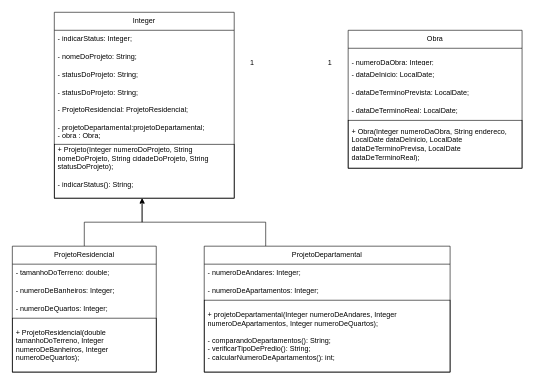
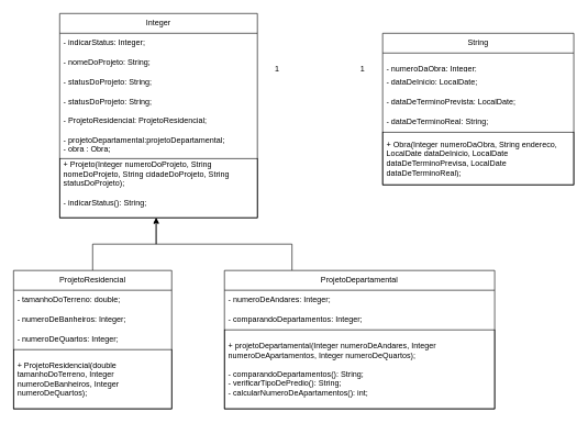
  <mxCell id="0" />
  <mxCell id="1" parent="0" />
  <mxCell id="2" value="Integer" style="swimlane;fontStyle=0;childLayout=stackLayout;horizontal=1;startSize=30;horizontalStack=0;resizeParent=1;resizeParentMax=0;resizeLast=0;collapsible=1;marginBottom=0;whiteSpace=wrap;html=1;" parent="1" vertex="1"><mxGeometry x="90" y="20" width="300" height="310" as="geometry" /></mxCell>
  <mxCell id="3" value="- indicarStatus: Integer;&lt;br&gt;" style="text;strokeColor=none;fillColor=none;align=left;verticalAlign=middle;spacingLeft=4;spacingRight=4;overflow=hidden;points=[[0,0.5],[1,0.5]];portConstraint=eastwest;rotatable=0;whiteSpace=wrap;html=1;" parent="2" vertex="1"><mxGeometry y="30" width="300" height="30" as="geometry" /></mxCell>
  <mxCell id="4" value="- nomeDoProjeto: String;" style="text;strokeColor=none;fillColor=none;align=left;verticalAlign=middle;spacingLeft=4;spacingRight=4;overflow=hidden;points=[[0,0.5],[1,0.5]];portConstraint=eastwest;rotatable=0;whiteSpace=wrap;html=1;" parent="2" vertex="1"><mxGeometry y="60" width="300" height="30" as="geometry" /></mxCell>
  <mxCell id="5" value="- statusDoProjeto: String;" style="text;strokeColor=none;fillColor=none;align=left;verticalAlign=middle;spacingLeft=4;spacingRight=4;overflow=hidden;points=[[0,0.5],[1,0.5]];portConstraint=eastwest;rotatable=0;whiteSpace=wrap;html=1;" parent="2" vertex="1"><mxGeometry y="90" width="300" height="30" as="geometry" /></mxCell>
  <mxCell id="6" value="- statusDoProjeto: String;&lt;br&gt;&lt;br&gt;- ProjetoResidencial: ProjetoResidencial;&lt;br&gt;&lt;br&gt;- projetoDepartamental:projetoDepartamental;&lt;br&gt;- obra : Obra;" style="text;strokeColor=none;fillColor=none;align=left;verticalAlign=middle;spacingLeft=4;spacingRight=4;overflow=hidden;points=[[0,0.5],[1,0.5]];portConstraint=eastwest;rotatable=0;whiteSpace=wrap;html=1;" parent="2" vertex="1"><mxGeometry y="120" width="300" height="100" as="geometry" /></mxCell>
  <mxCell id="7" value="+ Projeto(Integer numeroDoProjeto, String nomeDoProjeto, String cidadeDoProjeto, String statusDoProjeto);&lt;br&gt;&lt;br&gt;- indicarStatus(): String;&lt;br&gt;&lt;br&gt;- verificarDataDeTermino(): String;&amp;nbsp;" style="text;strokeColor=default;fillColor=none;align=left;verticalAlign=middle;spacingLeft=4;spacingRight=4;overflow=hidden;points=[[0,0.5],[1,0.5]];portConstraint=eastwest;rotatable=0;whiteSpace=wrap;html=1;" parent="2" vertex="1"><mxGeometry y="220" width="300" height="90" as="geometry" /></mxCell>
- <mxCell id="8" value="Obra" style="swimlane;fontStyle=0;childLayout=stackLayout;horizontal=1;startSize=30;horizontalStack=0;resizeParent=1;resizeParentMax=0;resizeLast=0;collapsible=1;marginBottom=0;whiteSpace=wrap;html=1;" parent="1" vertex="1"><mxGeometry x="580" y="50" width="290" height="230" as="geometry" /></mxCell>
+ <mxCell id="8" value="String" style="swimlane;fontStyle=0;childLayout=stackLayout;horizontal=1;startSize=30;horizontalStack=0;resizeParent=1;resizeParentMax=0;resizeLast=0;collapsible=1;marginBottom=0;whiteSpace=wrap;html=1;" parent="1" vertex="1"><mxGeometry x="580" y="50" width="290" height="230" as="geometry" /></mxCell>
  <mxCell id="9" value="&lt;br&gt;- numeroDaObra: Integer;&lt;br&gt;- endereco: String;" style="text;strokeColor=none;fillColor=none;align=left;verticalAlign=middle;spacingLeft=4;spacingRight=4;overflow=hidden;points=[[0,0.5],[1,0.5]];portConstraint=eastwest;rotatable=0;whiteSpace=wrap;html=1;" parent="8" vertex="1"><mxGeometry y="30" width="290" height="30" as="geometry" /></mxCell>
  <mxCell id="10" value="- dataDeInicio: LocalDate;" style="text;strokeColor=none;fillColor=none;align=left;verticalAlign=middle;spacingLeft=4;spacingRight=4;overflow=hidden;points=[[0,0.5],[1,0.5]];portConstraint=eastwest;rotatable=0;whiteSpace=wrap;html=1;" parent="8" vertex="1"><mxGeometry y="60" width="290" height="30" as="geometry" /></mxCell>
  <mxCell id="11" value="- dataDeTerminoPrevista: LocalDate;" style="text;strokeColor=none;fillColor=none;align=left;verticalAlign=middle;spacingLeft=4;spacingRight=4;overflow=hidden;points=[[0,0.5],[1,0.5]];portConstraint=eastwest;rotatable=0;whiteSpace=wrap;html=1;" parent="8" vertex="1"><mxGeometry y="90" width="290" height="30" as="geometry" /></mxCell>
- <mxCell id="12" value="- dataDeTerminoReal: LocalDate;" style="text;strokeColor=none;fillColor=none;align=left;verticalAlign=middle;spacingLeft=4;spacingRight=4;overflow=hidden;points=[[0,0.5],[1,0.5]];portConstraint=eastwest;rotatable=0;whiteSpace=wrap;html=1;" parent="8" vertex="1"><mxGeometry y="120" width="290" height="30" as="geometry" /></mxCell>
+ <mxCell id="12" value="- dataDeTerminoReal: String;" style="text;strokeColor=none;fillColor=none;align=left;verticalAlign=middle;spacingLeft=4;spacingRight=4;overflow=hidden;points=[[0,0.5],[1,0.5]];portConstraint=eastwest;rotatable=0;whiteSpace=wrap;html=1;" parent="8" vertex="1"><mxGeometry y="120" width="290" height="30" as="geometry" /></mxCell>
  <mxCell id="13" value="+ Obra(Integer numeroDaObra, String endereco, LocalDate dataDeInicio, LocalDate dataDeTerminoPrevisa, LocalDate dataDeTerminoReal);" style="text;strokeColor=default;fillColor=none;align=left;verticalAlign=middle;spacingLeft=4;spacingRight=4;overflow=hidden;points=[[0,0.5],[1,0.5]];portConstraint=eastwest;rotatable=0;whiteSpace=wrap;html=1;" parent="8" vertex="1"><mxGeometry y="150" width="290" height="80" as="geometry" /></mxCell>
  <mxCell id="14" value="1" style="text;html=1;strokeColor=none;fillColor=none;align=center;verticalAlign=middle;whiteSpace=wrap;rounded=0;" parent="1" vertex="1"><mxGeometry x="390" y="90" width="60" height="30" as="geometry" /></mxCell>
  <mxCell id="15" value="1" style="text;html=1;strokeColor=none;fillColor=none;align=center;verticalAlign=middle;whiteSpace=wrap;rounded=0;" parent="1" vertex="1"><mxGeometry x="520" y="90" width="60" height="30" as="geometry" /></mxCell>
  <mxCell id="16" style="edgeStyle=orthogonalEdgeStyle;rounded=0;orthogonalLoop=1;jettySize=auto;html=1;exitX=0.5;exitY=0;exitDx=0;exitDy=0;entryX=0.488;entryY=1;entryDx=0;entryDy=0;entryPerimeter=0;" parent="1" source="17" target="7" edge="1"><mxGeometry relative="1" as="geometry" /></mxCell>
  <mxCell id="17" value="ProjetoResidencial" style="swimlane;fontStyle=0;childLayout=stackLayout;horizontal=1;startSize=30;horizontalStack=0;resizeParent=1;resizeParentMax=0;resizeLast=0;collapsible=1;marginBottom=0;whiteSpace=wrap;html=1;" parent="1" vertex="1"><mxGeometry x="20" y="410" width="240" height="210" as="geometry" /></mxCell>
  <mxCell id="18" value="- tamanhoDoTerreno: double;" style="text;strokeColor=none;fillColor=none;align=left;verticalAlign=middle;spacingLeft=4;spacingRight=4;overflow=hidden;points=[[0,0.5],[1,0.5]];portConstraint=eastwest;rotatable=0;whiteSpace=wrap;html=1;" parent="17" vertex="1"><mxGeometry y="30" width="240" height="30" as="geometry" /></mxCell>
  <mxCell id="19" value="- numeroDeBanheiros: Integer;" style="text;strokeColor=none;fillColor=none;align=left;verticalAlign=middle;spacingLeft=4;spacingRight=4;overflow=hidden;points=[[0,0.5],[1,0.5]];portConstraint=eastwest;rotatable=0;whiteSpace=wrap;html=1;" parent="17" vertex="1"><mxGeometry y="60" width="240" height="30" as="geometry" /></mxCell>
  <mxCell id="20" value="- numeroDeQuartos: Integer;" style="text;strokeColor=none;fillColor=none;align=left;verticalAlign=middle;spacingLeft=4;spacingRight=4;overflow=hidden;points=[[0,0.5],[1,0.5]];portConstraint=eastwest;rotatable=0;whiteSpace=wrap;html=1;" parent="17" vertex="1"><mxGeometry y="90" width="240" height="30" as="geometry" /></mxCell>
  <mxCell id="21" value="+ ProjetoResidencial(double tamanhoDoTerreno, Integer numeroDeBanheiros, Integer numeroDeQuartos);" style="text;strokeColor=default;fillColor=none;align=left;verticalAlign=middle;spacingLeft=4;spacingRight=4;overflow=hidden;points=[[0,0.5],[1,0.5]];portConstraint=eastwest;rotatable=0;whiteSpace=wrap;html=1;" parent="17" vertex="1"><mxGeometry y="120" width="240" height="90" as="geometry" /></mxCell>
  <mxCell id="22" style="edgeStyle=orthogonalEdgeStyle;rounded=0;orthogonalLoop=1;jettySize=auto;html=1;exitX=0.25;exitY=0;exitDx=0;exitDy=0;entryX=0.488;entryY=1.009;entryDx=0;entryDy=0;entryPerimeter=0;" parent="1" source="23" target="7" edge="1"><mxGeometry relative="1" as="geometry" /></mxCell>
  <mxCell id="23" value="ProjetoDepartamental" style="swimlane;fontStyle=0;childLayout=stackLayout;horizontal=1;startSize=30;horizontalStack=0;resizeParent=1;resizeParentMax=0;resizeLast=0;collapsible=1;marginBottom=0;whiteSpace=wrap;html=1;" parent="1" vertex="1"><mxGeometry x="340" y="410" width="410" height="210" as="geometry" /></mxCell>
  <mxCell id="24" value="- numeroDeAndares: Integer;" style="text;strokeColor=none;fillColor=none;align=left;verticalAlign=middle;spacingLeft=4;spacingRight=4;overflow=hidden;points=[[0,0.5],[1,0.5]];portConstraint=eastwest;rotatable=0;whiteSpace=wrap;html=1;" parent="23" vertex="1"><mxGeometry y="30" width="410" height="30" as="geometry" /></mxCell>
- <mxCell id="25" value="- numeroDeApartamentos: Integer;" style="text;strokeColor=none;fillColor=none;align=left;verticalAlign=middle;spacingLeft=4;spacingRight=4;overflow=hidden;points=[[0,0.5],[1,0.5]];portConstraint=eastwest;rotatable=0;whiteSpace=wrap;html=1;" parent="23" vertex="1"><mxGeometry y="60" width="410" height="30" as="geometry" /></mxCell>
+ <mxCell id="25" value="- comparandoDepartamentos: Integer;" style="text;strokeColor=none;fillColor=none;align=left;verticalAlign=middle;spacingLeft=4;spacingRight=4;overflow=hidden;points=[[0,0.5],[1,0.5]];portConstraint=eastwest;rotatable=0;whiteSpace=wrap;html=1;" parent="23" vertex="1"><mxGeometry y="60" width="410" height="30" as="geometry" /></mxCell>
  <mxCell id="26" value="+ projetoDepartamental(Integer numeroDeAndares, Integer numeroDeApartamentos, Integer numeroDeQuartos);&lt;br&gt;&lt;br&gt;-&amp;nbsp;comparandoDepartamentos&lt;span style=&quot;background-color: initial;&quot;&gt;(): String;&lt;/span&gt;&lt;br&gt;- verificarTipoDePredio(): String;&lt;br&gt;- calcularNumeroDeApartamentos(): int;" style="text;strokeColor=default;fillColor=none;align=left;verticalAlign=middle;spacingLeft=4;spacingRight=4;overflow=hidden;points=[[0,0.5],[1,0.5]];portConstraint=eastwest;rotatable=0;whiteSpace=wrap;html=1;" parent="23" vertex="1"><mxGeometry y="90" width="410" height="120" as="geometry" /></mxCell>
